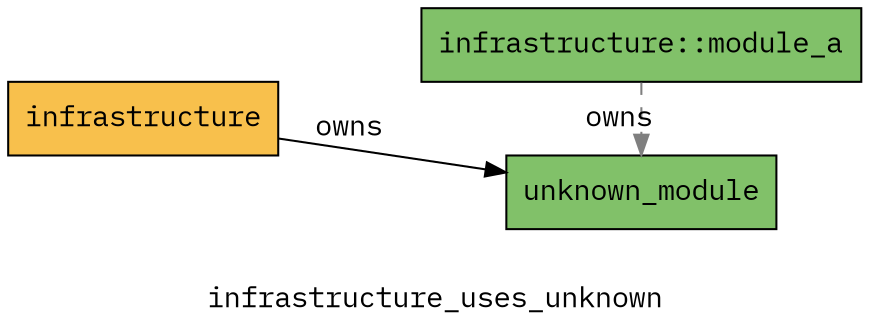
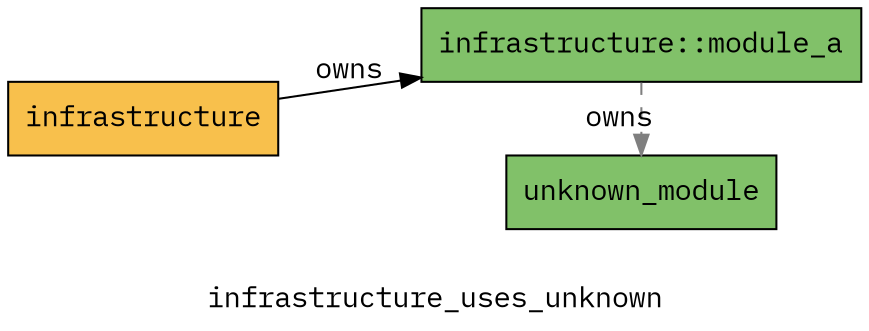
  digraph {
    fontname="IBM Plex Mono"
    label=infrastructure_uses_unknown
    rankdir=LR
    node [fillcolor="#81c169" fontname="IBM Plex Mono" shape=box style=filled]
    edge [fontname="IBM Plex Mono"]
    n1 [fillcolor="#f8c04c" label=infrastructure]
    n2 [label="infrastructure::module_a"]
    n3 [label=unknown_module]
-   n1 -> n3 [color="#000000" constraint=true label=owns style=solid]
+   n1 -> n2 [color="#000000" constraint=true label=owns style=solid]
    n2 -> n3 [color="#7f7f7f" constraint=false label=owns style=dashed]
  }
